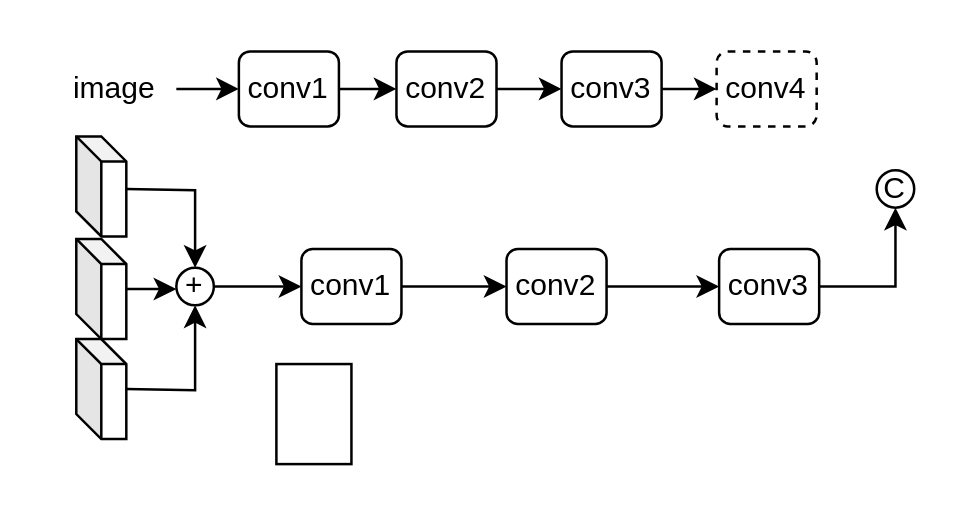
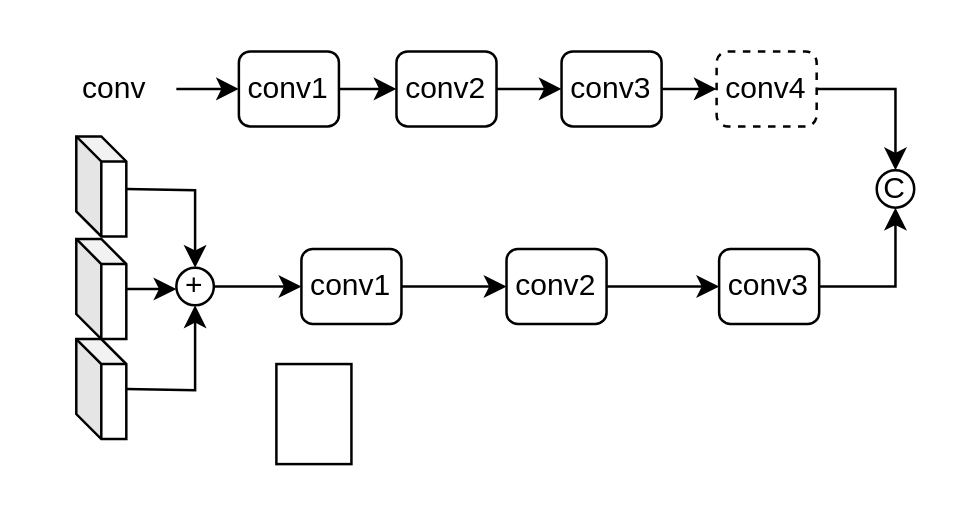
  <mxCell id="0" />
  <mxCell id="1" parent="0" />
- <mxCell id="2" value="image" style="text;html=1;resizable=0;autosize=1;align=center;verticalAlign=middle;points=[];fillColor=none;strokeColor=none;rounded=0;dashed=1;" vertex="1" parent="1"><mxGeometry x="20" y="25" width="50" height="20" as="geometry" /></mxCell>
+ <mxCell id="2" value="conv" style="text;html=1;resizable=0;autosize=1;align=center;verticalAlign=middle;points=[];fillColor=none;strokeColor=none;rounded=0;dashed=1;" vertex="1" parent="1"><mxGeometry x="20" y="25" width="50" height="20" as="geometry" /></mxCell>
  <mxCell id="3" value="" style="edgeStyle=orthogonalEdgeStyle;rounded=0;orthogonalLoop=1;jettySize=auto;html=1;strokeColor=#000000;strokeWidth=1;" edge="1" parent="1" source="4" target="6"><mxGeometry relative="1" as="geometry" /></mxCell>
  <mxCell id="4" value="conv1" style="rounded=1;whiteSpace=wrap;html=1;strokeColor=#000000;fillColor=none;" vertex="1" parent="1"><mxGeometry x="95" y="20" width="40" height="30" as="geometry" /></mxCell>
  <mxCell id="5" value="" style="edgeStyle=orthogonalEdgeStyle;rounded=0;orthogonalLoop=1;jettySize=auto;html=1;strokeColor=#000000;strokeWidth=1;" edge="1" parent="1" source="6" target="8"><mxGeometry relative="1" as="geometry" /></mxCell>
  <mxCell id="6" value="conv2" style="rounded=1;whiteSpace=wrap;html=1;strokeColor=#000000;fillColor=none;" vertex="1" parent="1"><mxGeometry x="158" y="20" width="40" height="30" as="geometry" /></mxCell>
  <mxCell id="7" value="" style="edgeStyle=orthogonalEdgeStyle;rounded=0;orthogonalLoop=1;jettySize=auto;html=1;strokeColor=#000000;strokeWidth=1;" edge="1" parent="1" source="8" target="10"><mxGeometry relative="1" as="geometry" /></mxCell>
  <mxCell id="8" value="conv3" style="rounded=1;whiteSpace=wrap;html=1;strokeColor=#000000;fillColor=none;" vertex="1" parent="1"><mxGeometry x="224" y="20" width="40" height="30" as="geometry" /></mxCell>
+ <mxCell id="9" style="edgeStyle=orthogonalEdgeStyle;rounded=0;orthogonalLoop=1;jettySize=auto;html=1;exitX=1;exitY=0.5;exitDx=0;exitDy=0;entryX=0.5;entryY=0;entryDx=0;entryDy=0;strokeColor=#000000;strokeWidth=1;" edge="1" parent="1" source="10" target="23"><mxGeometry relative="1" as="geometry" /></mxCell>
  <mxCell id="10" value="conv4" style="rounded=1;whiteSpace=wrap;html=1;strokeColor=#000000;fillColor=none;dashed=1;" vertex="1" parent="1"><mxGeometry x="286" y="20" width="40" height="30" as="geometry" /></mxCell>
  <mxCell id="11" value="" style="endArrow=classic;html=1;strokeColor=#000000;strokeWidth=1;entryX=0;entryY=0.5;entryDx=0;entryDy=0;" edge="1" parent="1" target="4"><mxGeometry width="50" height="50" relative="1" as="geometry"><mxPoint x="70" y="35" as="sourcePoint" /><mxPoint x="120" y="-15" as="targetPoint" /></mxGeometry></mxCell>
  <mxCell id="12" style="edgeStyle=orthogonalEdgeStyle;rounded=0;orthogonalLoop=1;jettySize=auto;html=1;exitX=1;exitY=0.5;exitDx=0;exitDy=0;strokeColor=#000000;strokeWidth=1;entryX=0;entryY=0.5;entryDx=0;entryDy=0;" edge="1" parent="1" source="13" target="18"><mxGeometry relative="1" as="geometry"><mxPoint x="100" y="114" as="targetPoint" /></mxGeometry></mxCell>
  <mxCell id="13" value="+" style="ellipse;whiteSpace=wrap;html=1;aspect=fixed;strokeColor=#000000;fillColor=none;" vertex="1" parent="1"><mxGeometry x="70" y="106.5" width="15" height="15" as="geometry" /></mxCell>
  <mxCell id="14" style="edgeStyle=orthogonalEdgeStyle;rounded=0;orthogonalLoop=1;jettySize=auto;html=1;exitX=0;exitY=0;exitDx=20;exitDy=25;exitPerimeter=0;entryX=0.5;entryY=0;entryDx=0;entryDy=0;strokeColor=#000000;strokeWidth=1;" edge="1" parent="1" target="13"><mxGeometry relative="1" as="geometry"><mxPoint x="50" y="75" as="sourcePoint" /></mxGeometry></mxCell>
  <mxCell id="15" style="edgeStyle=orthogonalEdgeStyle;rounded=0;orthogonalLoop=1;jettySize=auto;html=1;exitX=0;exitY=0;exitDx=20;exitDy=25;exitPerimeter=0;strokeColor=#000000;strokeWidth=1;" edge="1" parent="1"><mxGeometry relative="1" as="geometry"><mxPoint x="70" y="115.143" as="targetPoint" /><mxPoint x="50" y="115" as="sourcePoint" /></mxGeometry></mxCell>
  <mxCell id="16" style="edgeStyle=orthogonalEdgeStyle;rounded=0;orthogonalLoop=1;jettySize=auto;html=1;exitX=0;exitY=0;exitDx=20;exitDy=25;exitPerimeter=0;entryX=0.5;entryY=1;entryDx=0;entryDy=0;strokeColor=#000000;strokeWidth=1;" edge="1" parent="1" target="13"><mxGeometry relative="1" as="geometry"><mxPoint x="50" y="155" as="sourcePoint" /></mxGeometry></mxCell>
  <mxCell id="17" value="" style="edgeStyle=orthogonalEdgeStyle;rounded=0;orthogonalLoop=1;jettySize=auto;html=1;strokeColor=#000000;strokeWidth=1;" edge="1" parent="1" source="18" target="20"><mxGeometry relative="1" as="geometry" /></mxCell>
  <mxCell id="18" value="conv1" style="rounded=1;whiteSpace=wrap;html=1;strokeColor=#000000;fillColor=none;" vertex="1" parent="1"><mxGeometry x="120" y="99" width="40" height="30" as="geometry" /></mxCell>
  <mxCell id="19" value="" style="edgeStyle=orthogonalEdgeStyle;rounded=0;orthogonalLoop=1;jettySize=auto;html=1;strokeColor=#000000;strokeWidth=1;" edge="1" parent="1" source="20" target="22"><mxGeometry relative="1" as="geometry" /></mxCell>
  <mxCell id="20" value="conv2" style="rounded=1;whiteSpace=wrap;html=1;strokeColor=#000000;fillColor=none;" vertex="1" parent="1"><mxGeometry x="202" y="99" width="40" height="30" as="geometry" /></mxCell>
  <mxCell id="21" style="edgeStyle=orthogonalEdgeStyle;rounded=0;orthogonalLoop=1;jettySize=auto;html=1;exitX=1;exitY=0.5;exitDx=0;exitDy=0;entryX=0.5;entryY=1;entryDx=0;entryDy=0;strokeColor=#000000;strokeWidth=1;" edge="1" parent="1" source="22" target="23"><mxGeometry relative="1" as="geometry" /></mxCell>
  <mxCell id="22" value="conv3" style="rounded=1;whiteSpace=wrap;html=1;strokeColor=#000000;fillColor=none;" vertex="1" parent="1"><mxGeometry x="287" y="99" width="40" height="30" as="geometry" /></mxCell>
  <mxCell id="23" value="C" style="ellipse;whiteSpace=wrap;html=1;aspect=fixed;strokeColor=#000000;fillColor=none;" vertex="1" parent="1"><mxGeometry x="350" y="67.5" width="15" height="15" as="geometry" /></mxCell>
  <mxCell id="24" value="" style="shape=cube;whiteSpace=wrap;html=1;boundedLbl=1;backgroundOutline=1;darkOpacity=0.05;darkOpacity2=0.1;strokeColor=#000000;fillColor=none;size=10;" vertex="1" parent="1"><mxGeometry x="30" y="54" width="20" height="40" as="geometry" /></mxCell>
  <mxCell id="25" value="" style="shape=cube;whiteSpace=wrap;html=1;boundedLbl=1;backgroundOutline=1;darkOpacity=0.05;darkOpacity2=0.1;strokeColor=#000000;fillColor=none;size=10;" vertex="1" parent="1"><mxGeometry x="30" y="95" width="20" height="40" as="geometry" /></mxCell>
  <mxCell id="26" value="" style="shape=cube;whiteSpace=wrap;html=1;boundedLbl=1;backgroundOutline=1;darkOpacity=0.05;darkOpacity2=0.1;strokeColor=#000000;fillColor=none;size=10;" vertex="1" parent="1"><mxGeometry x="30" y="135" width="20" height="40" as="geometry" /></mxCell>
  <mxCell id="27" value="&lt;p style=&quot;line-height: 60%&quot;&gt;&lt;br&gt;&lt;/p&gt;" style="rounded=0;whiteSpace=wrap;html=1;strokeColor=#000000;fillColor=none;" vertex="1" parent="1"><mxGeometry x="110" y="145" width="30" height="40" as="geometry" /></mxCell>
